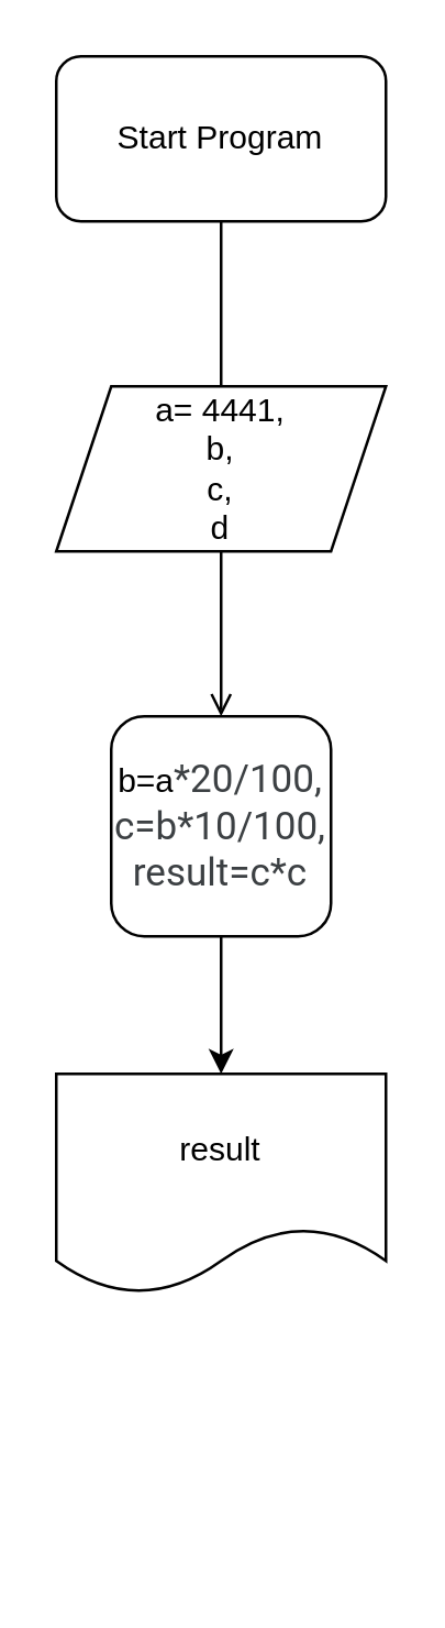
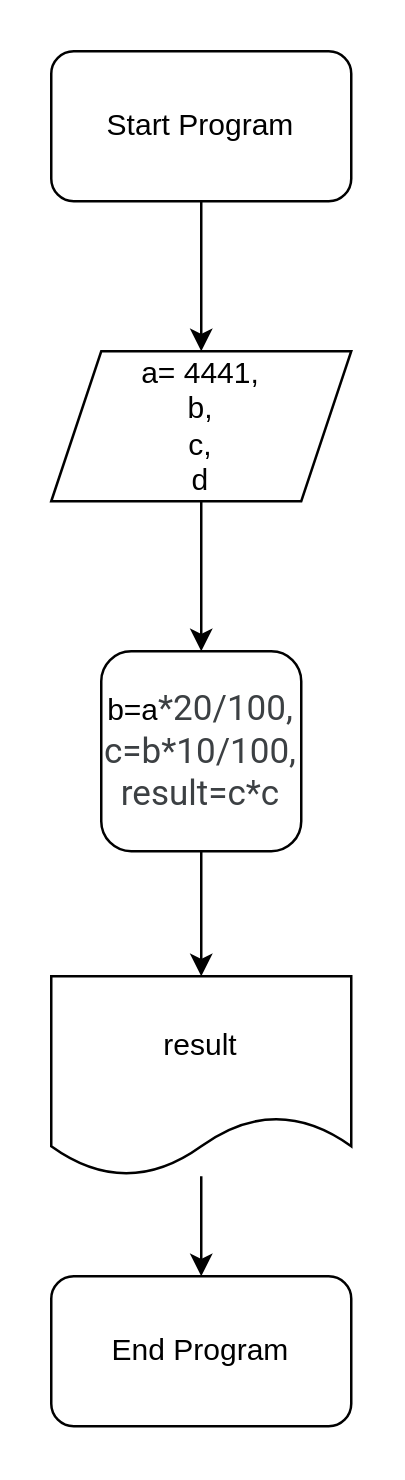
  <mxCell id="0" />
  <mxCell id="1" parent="0" />
- <mxCell id="2" value="" style="edgeStyle=orthogonalEdgeStyle;rounded=0;orthogonalLoop=1;jettySize=auto;html=1;endArrow=none;" edge="1" parent="1" source="3" target="6"><mxGeometry relative="1" as="geometry" /></mxCell>
+ <mxCell id="2" value="" style="edgeStyle=orthogonalEdgeStyle;rounded=0;orthogonalLoop=1;jettySize=auto;html=1;" edge="1" parent="1" source="3" target="6"><mxGeometry relative="1" as="geometry" /></mxCell>
  <mxCell id="3" value="Start Program" style="rounded=1;whiteSpace=wrap;html=1;" vertex="1" parent="1"><mxGeometry x="20" y="20" width="120" height="60" as="geometry" /></mxCell>
- <mxCell id="5" value="" style="edgeStyle=orthogonalEdgeStyle;rounded=0;orthogonalLoop=1;jettySize=auto;html=1;endArrow=open;" edge="1" parent="1" source="6" target="8"><mxGeometry relative="1" as="geometry" /></mxCell>
+ <mxCell id="4" value="End Program" style="rounded=1;whiteSpace=wrap;html=1;" vertex="1" parent="1"><mxGeometry x="20" y="510" width="120" height="60" as="geometry" /></mxCell>
+ <mxCell id="5" value="" style="edgeStyle=orthogonalEdgeStyle;rounded=0;orthogonalLoop=1;jettySize=auto;html=1;" edge="1" parent="1" source="6" target="8"><mxGeometry relative="1" as="geometry" /></mxCell>
  <mxCell id="6" value="a= 4441,&lt;br&gt;b,&lt;br&gt;c,&lt;br&gt;d" style="shape=parallelogram;perimeter=parallelogramPerimeter;whiteSpace=wrap;html=1;fixedSize=1;" vertex="1" parent="1"><mxGeometry x="20" y="140" width="120" height="60" as="geometry" /></mxCell>
  <mxCell id="7" value="" style="edgeStyle=orthogonalEdgeStyle;rounded=0;orthogonalLoop=1;jettySize=auto;html=1;" edge="1" parent="1" source="8" target="10"><mxGeometry relative="1" as="geometry" /></mxCell>
  <mxCell id="8" value="b=a&lt;span style=&quot;color: rgb(60 , 64 , 67) ; font-family: &amp;#34;roboto&amp;#34; , &amp;#34;helvetica neue&amp;#34; , &amp;#34;helvetica&amp;#34; , sans-serif ; font-size: 14px ; text-align: left ; background-color: rgb(255 , 255 , 255)&quot;&gt;*20/100,&lt;br&gt;c=b&lt;/span&gt;&lt;span style=&quot;color: rgb(60 , 64 , 67) ; font-family: &amp;#34;roboto&amp;#34; , &amp;#34;helvetica neue&amp;#34; , &amp;#34;helvetica&amp;#34; , sans-serif ; font-size: 14px ; text-align: left ; background-color: rgb(255 , 255 , 255)&quot;&gt;*10/100,&lt;br&gt;&lt;/span&gt;&lt;span style=&quot;color: rgb(60 , 64 , 67) ; font-family: &amp;#34;roboto&amp;#34; , &amp;#34;helvetica neue&amp;#34; , &amp;#34;helvetica&amp;#34; , sans-serif ; font-size: 14px ; text-align: left ; background-color: rgb(255 , 255 , 255)&quot;&gt;result=c&lt;/span&gt;&lt;span style=&quot;color: rgb(60 , 64 , 67) ; font-family: &amp;#34;roboto&amp;#34; , &amp;#34;helvetica neue&amp;#34; , &amp;#34;helvetica&amp;#34; , sans-serif ; font-size: 14px ; text-align: left ; background-color: rgb(255 , 255 , 255)&quot;&gt;*c&lt;/span&gt;&lt;span style=&quot;color: rgb(60 , 64 , 67) ; font-family: &amp;#34;roboto&amp;#34; , &amp;#34;helvetica neue&amp;#34; , &amp;#34;helvetica&amp;#34; , sans-serif ; font-size: 14px ; text-align: left ; background-color: rgb(255 , 255 , 255)&quot;&gt;&lt;br&gt;&lt;/span&gt;" style="whiteSpace=wrap;html=1;aspect=fixed;rounded=1;" vertex="1" parent="1"><mxGeometry x="40" y="260" width="80" height="80" as="geometry" /></mxCell>
+ <mxCell id="9" value="" style="edgeStyle=orthogonalEdgeStyle;rounded=0;orthogonalLoop=1;jettySize=auto;html=1;" edge="1" parent="1" source="10" target="4"><mxGeometry relative="1" as="geometry" /></mxCell>
  <mxCell id="10" value="result" style="shape=document;whiteSpace=wrap;html=1;boundedLbl=1;" vertex="1" parent="1"><mxGeometry x="20" y="390" width="120" height="80" as="geometry" /></mxCell>
